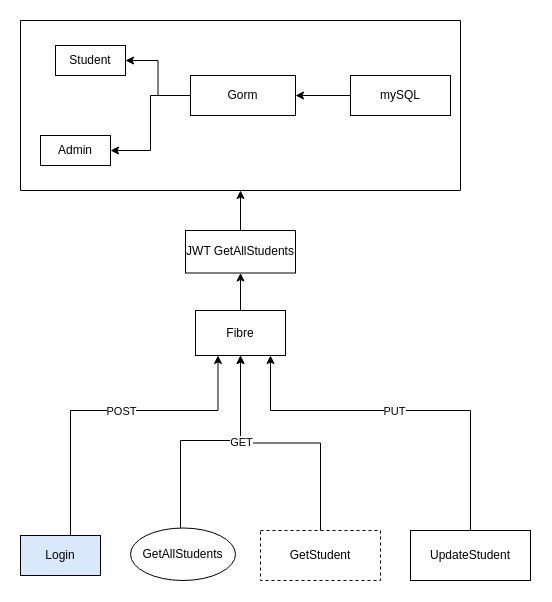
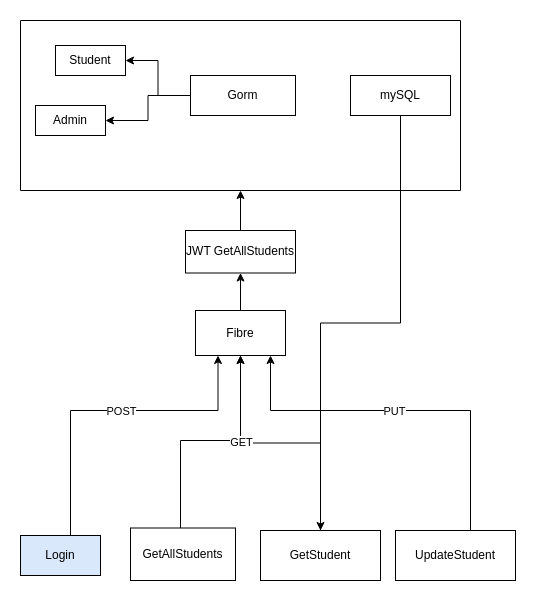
  <mxCell id="0" />
  <mxCell id="1" parent="0" />
  <mxCell id="2" style="edgeStyle=orthogonalEdgeStyle;rounded=0;orthogonalLoop=1;jettySize=auto;html=1;entryX=0.5;entryY=1;entryDx=0;entryDy=0;" parent="1" source="3" target="5" edge="1"><mxGeometry relative="1" as="geometry" /></mxCell>
  <mxCell id="3" value="Fibre" style="rounded=0;whiteSpace=wrap;html=1;" parent="1" vertex="1"><mxGeometry x="195" y="310" width="90" height="45" as="geometry" /></mxCell>
  <mxCell id="4" style="edgeStyle=orthogonalEdgeStyle;rounded=0;orthogonalLoop=1;jettySize=auto;html=1;entryX=0.5;entryY=1;entryDx=0;entryDy=0;" edge="1" parent="1" source="5" target="17"><mxGeometry relative="1" as="geometry" /></mxCell>
  <mxCell id="5" value="JWT GetAllStudents" style="rounded=0;whiteSpace=wrap;html=1;" parent="1" vertex="1"><mxGeometry x="185" y="230" width="110" height="42.5" as="geometry" /></mxCell>
  <mxCell id="6" style="edgeStyle=orthogonalEdgeStyle;rounded=0;orthogonalLoop=1;jettySize=auto;html=1;entryX=0.25;entryY=1;entryDx=0;entryDy=0;" parent="1" source="8" target="3" edge="1"><mxGeometry relative="1" as="geometry"><Array as="points"><mxPoint x="70" y="410" /><mxPoint x="218" y="410" /></Array></mxGeometry></mxCell>
  <mxCell id="7" value="POST" style="edgeLabel;html=1;align=center;verticalAlign=middle;resizable=0;points=[];" parent="6" vertex="1" connectable="0"><mxGeometry x="-0.343" y="-1" relative="1" as="geometry"><mxPoint x="49" y="-17" as="offset" /></mxGeometry></mxCell>
  <mxCell id="8" value="Login" style="rounded=0;whiteSpace=wrap;html=1;fillColor=#dae8fc;" parent="1" vertex="1"><mxGeometry x="20" y="535" width="80" height="40" as="geometry" /></mxCell>
  <mxCell id="9" style="edgeStyle=orthogonalEdgeStyle;rounded=0;orthogonalLoop=1;jettySize=auto;html=1;entryX=0.5;entryY=1;entryDx=0;entryDy=0;" parent="1" source="10" target="3" edge="1"><mxGeometry relative="1" as="geometry"><Array as="points"><mxPoint x="180" y="440" /><mxPoint x="240" y="440" /></Array></mxGeometry></mxCell>
- <mxCell id="10" value="GetAllStudents" style="ellipse;whiteSpace=wrap;html=1;" parent="1" vertex="1"><mxGeometry x="130" y="527.5" width="105" height="52.5" as="geometry" /></mxCell>
+ <mxCell id="10" value="GetAllStudents" style="rounded=0;whiteSpace=wrap;html=1;" parent="1" vertex="1"><mxGeometry x="130" y="527.5" width="105" height="52.5" as="geometry" /></mxCell>
  <mxCell id="11" style="edgeStyle=orthogonalEdgeStyle;rounded=0;orthogonalLoop=1;jettySize=auto;html=1;" parent="1" source="13" target="3" edge="1"><mxGeometry relative="1" as="geometry" /></mxCell>
  <mxCell id="12" value="GET" style="edgeLabel;html=1;align=center;verticalAlign=middle;resizable=0;points=[];" parent="11" vertex="1" connectable="0"><mxGeometry x="0.24" y="-1" relative="1" as="geometry"><mxPoint x="-9" as="offset" /></mxGeometry></mxCell>
- <mxCell id="13" value="GetStudent" style="rounded=0;whiteSpace=wrap;html=1;dashed=1;" parent="1" vertex="1"><mxGeometry x="260" y="530" width="120" height="50" as="geometry" /></mxCell>
+ <mxCell id="13" value="GetStudent" style="rounded=0;whiteSpace=wrap;html=1;" parent="1" vertex="1"><mxGeometry x="260" y="530" width="120" height="50" as="geometry" /></mxCell>
  <mxCell id="14" style="edgeStyle=orthogonalEdgeStyle;rounded=0;orthogonalLoop=1;jettySize=auto;html=1;" edge="1" parent="1" source="16" target="3"><mxGeometry relative="1" as="geometry"><mxPoint x="270" y="360" as="targetPoint" /><Array as="points"><mxPoint x="470" y="410" /><mxPoint x="270" y="410" /></Array></mxGeometry></mxCell>
  <mxCell id="15" value="PUT" style="edgeLabel;html=1;align=center;verticalAlign=middle;resizable=0;points=[];" vertex="1" connectable="0" parent="14"><mxGeometry x="0.053" relative="1" as="geometry"><mxPoint as="offset" /></mxGeometry></mxCell>
- <mxCell id="16" value="UpdateStudent" style="rounded=0;whiteSpace=wrap;html=1;" vertex="1" parent="1"><mxGeometry x="410" y="530" width="120" height="50" as="geometry" /></mxCell>
+ <mxCell id="16" value="UpdateStudent" style="rounded=0;whiteSpace=wrap;html=1;" vertex="1" parent="1"><mxGeometry x="395" y="530" width="120" height="50" as="geometry" /></mxCell>
  <mxCell id="17" value="" style="swimlane;startSize=0;" vertex="1" parent="1"><mxGeometry x="20" y="20" width="440" height="170" as="geometry" /></mxCell>
  <mxCell id="18" style="edgeStyle=orthogonalEdgeStyle;rounded=0;orthogonalLoop=1;jettySize=auto;html=1;" edge="1" parent="17" source="20" target="21"><mxGeometry relative="1" as="geometry" /></mxCell>
  <mxCell id="19" style="edgeStyle=orthogonalEdgeStyle;rounded=0;orthogonalLoop=1;jettySize=auto;html=1;entryX=1;entryY=0.5;entryDx=0;entryDy=0;" edge="1" parent="17" source="20" target="22"><mxGeometry relative="1" as="geometry" /></mxCell>
  <mxCell id="20" value="Gorm" style="rounded=0;whiteSpace=wrap;html=1;" parent="17" vertex="1"><mxGeometry x="170" y="55" width="105" height="40" as="geometry" /></mxCell>
  <mxCell id="21" value="Student" style="rounded=0;whiteSpace=wrap;html=1;" parent="17" vertex="1"><mxGeometry x="35" y="25" width="70" height="30" as="geometry" /></mxCell>
- <mxCell id="22" value="Admin" style="rounded=0;whiteSpace=wrap;html=1;" parent="17" vertex="1"><mxGeometry x="20" y="115" width="70" height="30" as="geometry" /></mxCell>
- <mxCell id="23" style="edgeStyle=orthogonalEdgeStyle;rounded=0;orthogonalLoop=1;jettySize=auto;html=1;" edge="1" parent="17" source="24" target="20"><mxGeometry relative="1" as="geometry" /></mxCell>
+ <mxCell id="22" value="Admin" style="rounded=0;whiteSpace=wrap;html=1;" parent="17" vertex="1"><mxGeometry x="15" y="85" width="70" height="30" as="geometry" /></mxCell>
+ <mxCell id="23" style="edgeStyle=orthogonalEdgeStyle;rounded=0;orthogonalLoop=1;jettySize=auto;html=1;" edge="1" parent="17" source="24" target="13"><mxGeometry relative="1" as="geometry" /></mxCell>
  <mxCell id="24" value="mySQL" style="rounded=0;whiteSpace=wrap;html=1;" parent="17" vertex="1"><mxGeometry x="330" y="55" width="100" height="40" as="geometry" /></mxCell>
